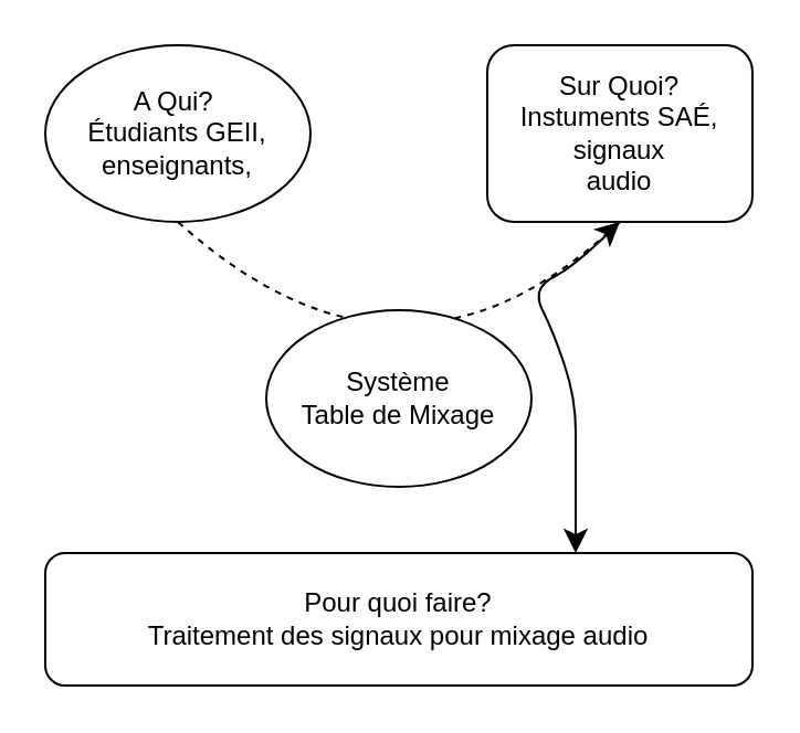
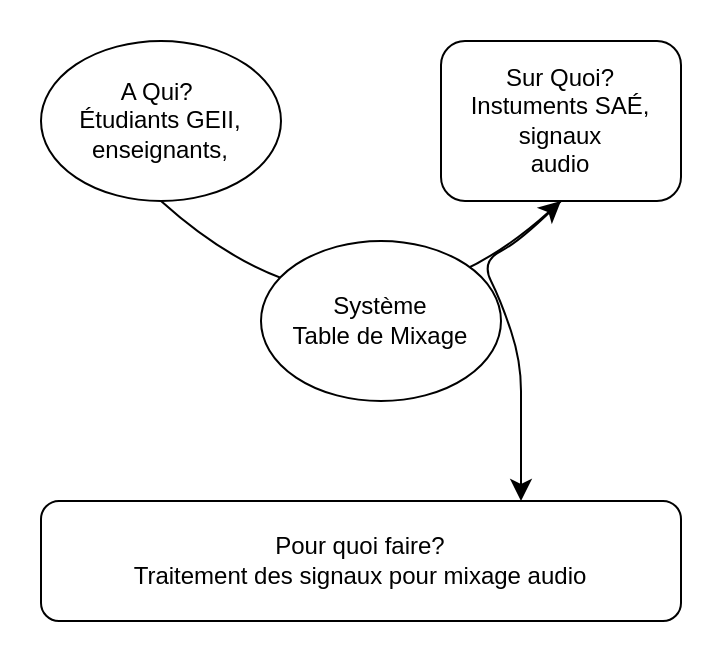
  <mxCell id="0" />
  <mxCell id="1" parent="0" />
- <mxCell id="2" style="edgeStyle=none;curved=1;rounded=0;orthogonalLoop=1;jettySize=auto;html=1;exitX=0.5;exitY=1;exitDx=0;exitDy=0;entryX=0.5;entryY=1;entryDx=0;entryDy=0;fontSize=12;startSize=8;endSize=8;dashed=1;" edge="1" parent="1" source="3" target="4"><mxGeometry relative="1" as="geometry"><Array as="points"><mxPoint x="180" y="190" /></Array></mxGeometry></mxCell>
+ <mxCell id="2" style="edgeStyle=none;curved=1;rounded=0;orthogonalLoop=1;jettySize=auto;html=1;exitX=0.5;exitY=1;exitDx=0;exitDy=0;entryX=0.5;entryY=1;entryDx=0;entryDy=0;fontSize=12;startSize=8;endSize=8;" edge="1" parent="1" source="3" target="4"><mxGeometry relative="1" as="geometry"><Array as="points"><mxPoint x="180" y="190" /></Array></mxGeometry></mxCell>
  <mxCell id="3" value="A Qui?&amp;nbsp;&lt;div&gt;&lt;span style=&quot;background-color: initial;&quot;&gt;Étudiants GEII,&lt;/span&gt;&lt;div&gt;enseignants,&lt;/div&gt;&lt;/div&gt;" style="ellipse;whiteSpace=wrap;html=1;" vertex="1" parent="1"><mxGeometry x="20" y="20" width="120" height="80" as="geometry" /></mxCell>
  <mxCell id="4" value="&lt;div&gt;Sur Quoi?&lt;/div&gt;&lt;div&gt;Instuments SAÉ, signaux&lt;/div&gt;&lt;div&gt;audio&lt;/div&gt;" style="whiteSpace=wrap;html=1;rounded=1;" vertex="1" parent="1"><mxGeometry x="220" y="20" width="120" height="80" as="geometry" /></mxCell>
- <mxCell id="5" value="Système&lt;div&gt;Table de Mixage&lt;/div&gt;" style="ellipse;whiteSpace=wrap;html=1;" vertex="1" parent="1"><mxGeometry x="120" y="140" width="120" height="80" as="geometry" /></mxCell>
+ <mxCell id="5" value="Système&lt;div&gt;Table de Mixage&lt;/div&gt;" style="ellipse;whiteSpace=wrap;html=1;" vertex="1" parent="1"><mxGeometry x="130" y="120" width="120" height="80" as="geometry" /></mxCell>
  <mxCell id="6" value="Pour quoi faire?&lt;div&gt;Traitement des signaux pour mixage audio&lt;/div&gt;" style="rounded=1;whiteSpace=wrap;html=1;" vertex="1" parent="1"><mxGeometry x="20" y="250" width="320" height="60" as="geometry" /></mxCell>
  <mxCell id="7" value="" style="curved=1;endArrow=classic;html=1;rounded=0;fontSize=12;startSize=8;endSize=8;entryX=0.75;entryY=0;entryDx=0;entryDy=0;exitX=0.5;exitY=1;exitDx=0;exitDy=0;" edge="1" parent="1" source="4" target="6"><mxGeometry width="50" height="50" relative="1" as="geometry"><mxPoint x="160" y="190" as="sourcePoint" /><mxPoint x="210" y="140" as="targetPoint" /><Array as="points"><mxPoint x="260" y="120" /><mxPoint x="240" y="130" /><mxPoint x="250" y="150" /><mxPoint x="260" y="180" /><mxPoint x="260" y="210" /><mxPoint x="260" y="230" /></Array></mxGeometry></mxCell>
